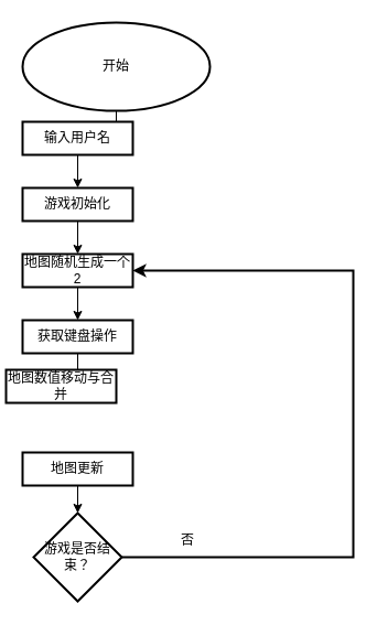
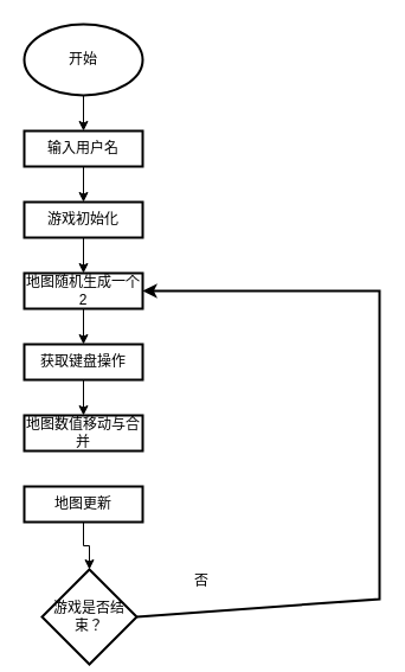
  <mxCell id="0" />
  <mxCell id="1" parent="0" />
  <mxCell id="2" value="" style="edgeStyle=orthogonalEdgeStyle;rounded=0;orthogonalLoop=1;jettySize=auto;html=1;" edge="1" parent="1" source="3" target="5"><mxGeometry relative="1" as="geometry" /></mxCell>
- <mxCell id="3" value="开始" style="strokeWidth=2;html=1;shape=mxgraph.flowchart.start_1;whiteSpace=wrap;" vertex="1" parent="1"><mxGeometry x="20" y="20" width="170" height="80" as="geometry" /></mxCell>
+ <mxCell id="3" value="开始" style="strokeWidth=2;html=1;shape=mxgraph.flowchart.start_1;whiteSpace=wrap;" vertex="1" parent="1"><mxGeometry x="20" y="20" width="100" height="60" as="geometry" /></mxCell>
  <mxCell id="4" value="" style="edgeStyle=orthogonalEdgeStyle;rounded=0;orthogonalLoop=1;jettySize=auto;html=1;" edge="1" parent="1" source="5" target="7"><mxGeometry relative="1" as="geometry" /></mxCell>
  <mxCell id="5" value="输入用户名" style="whiteSpace=wrap;html=1;strokeWidth=2;" vertex="1" parent="1"><mxGeometry x="20" y="110" width="100" height="30" as="geometry" /></mxCell>
  <mxCell id="6" value="" style="edgeStyle=orthogonalEdgeStyle;rounded=0;orthogonalLoop=1;jettySize=auto;html=1;" edge="1" parent="1" source="7" target="9"><mxGeometry relative="1" as="geometry" /></mxCell>
  <mxCell id="7" value="游戏初始化" style="whiteSpace=wrap;html=1;strokeWidth=2;" vertex="1" parent="1"><mxGeometry x="20" y="170" width="100" height="30" as="geometry" /></mxCell>
  <mxCell id="8" value="" style="edgeStyle=orthogonalEdgeStyle;rounded=0;orthogonalLoop=1;jettySize=auto;html=1;" edge="1" parent="1" source="9" target="11"><mxGeometry relative="1" as="geometry" /></mxCell>
  <mxCell id="9" value="地图随机生成一个2" style="whiteSpace=wrap;html=1;strokeWidth=2;" vertex="1" parent="1"><mxGeometry x="20" y="230" width="100" height="30" as="geometry" /></mxCell>
  <mxCell id="10" value="" style="edgeStyle=orthogonalEdgeStyle;rounded=0;orthogonalLoop=1;jettySize=auto;html=1;" edge="1" parent="1" source="11" target="12"><mxGeometry relative="1" as="geometry" /></mxCell>
  <mxCell id="11" value="获取键盘操作" style="whiteSpace=wrap;html=1;strokeWidth=2;" vertex="1" parent="1"><mxGeometry x="20" y="290" width="100" height="30" as="geometry" /></mxCell>
- <mxCell id="12" value="地图数值移动与合并" style="whiteSpace=wrap;html=1;strokeWidth=2;" vertex="1" parent="1"><mxGeometry x="5" y="335" width="100" height="30" as="geometry" /></mxCell>
+ <mxCell id="12" value="地图数值移动与合并" style="whiteSpace=wrap;html=1;strokeWidth=2;" vertex="1" parent="1"><mxGeometry x="20" y="350" width="100" height="30" as="geometry" /></mxCell>
  <mxCell id="13" value="" style="edgeStyle=orthogonalEdgeStyle;rounded=0;orthogonalLoop=1;jettySize=auto;html=1;" edge="1" parent="1" source="14" target="15"><mxGeometry relative="1" as="geometry" /></mxCell>
  <mxCell id="14" value="地图更新" style="whiteSpace=wrap;html=1;strokeWidth=2;" vertex="1" parent="1"><mxGeometry x="20" y="410" width="100" height="30" as="geometry" /></mxCell>
- <mxCell id="15" value="游戏是否结束？" style="rhombus;whiteSpace=wrap;html=1;strokeWidth=2;" vertex="1" parent="1"><mxGeometry x="30" y="465" width="80" height="80" as="geometry" /></mxCell>
+ <mxCell id="15" value="游戏是否结束？" style="rhombus;whiteSpace=wrap;html=1;strokeWidth=2;" vertex="1" parent="1"><mxGeometry x="35" y="480" width="80" height="80" as="geometry" /></mxCell>
  <mxCell id="16" value="" style="endArrow=classic;html=1;rounded=0;exitX=1;exitY=0.5;exitDx=0;exitDy=0;entryX=1;entryY=0.5;entryDx=0;entryDy=0;strokeWidth=2;" edge="1" parent="1" source="15" target="9"><mxGeometry width="50" height="50" relative="1" as="geometry"><mxPoint x="360" y="430" as="sourcePoint" /><mxPoint x="410" y="380" as="targetPoint" /><Array as="points"><mxPoint x="320" y="505" /><mxPoint x="320" y="245" /></Array></mxGeometry></mxCell>
  <mxCell id="17" value="否" style="text;html=1;strokeColor=none;fillColor=none;align=center;verticalAlign=middle;whiteSpace=wrap;rounded=0;" vertex="1" parent="1"><mxGeometry x="140" y="475" width="60" height="30" as="geometry" /></mxCell>
